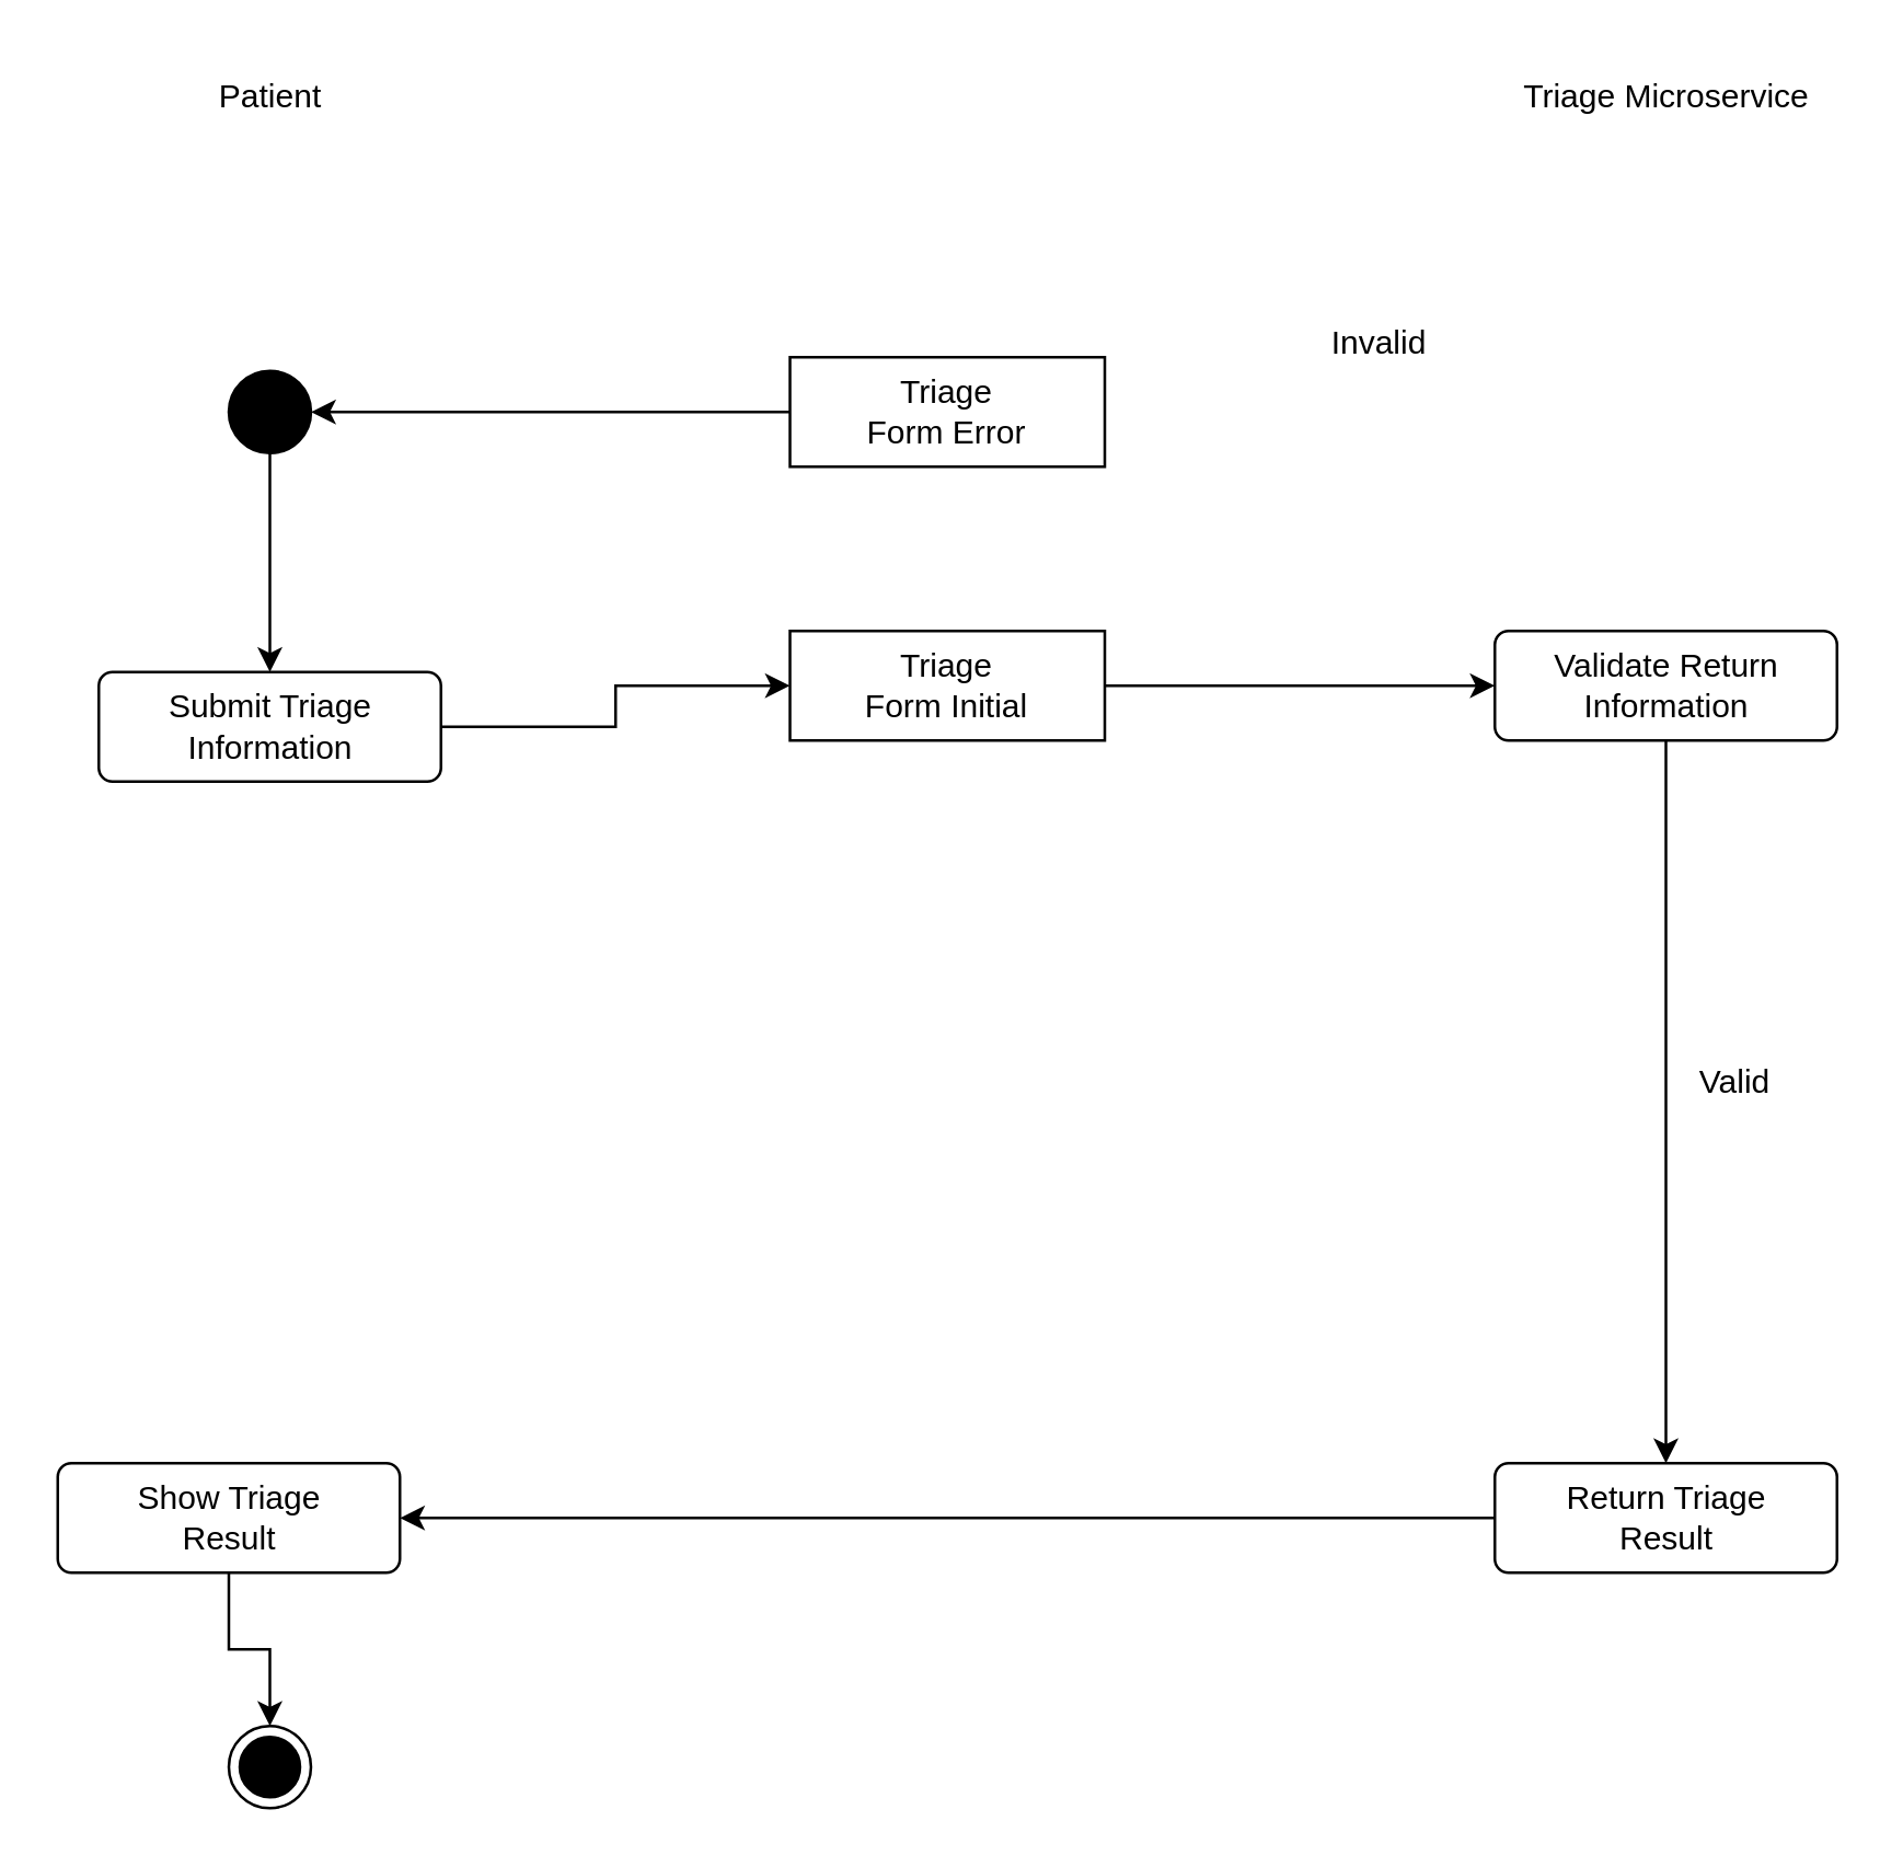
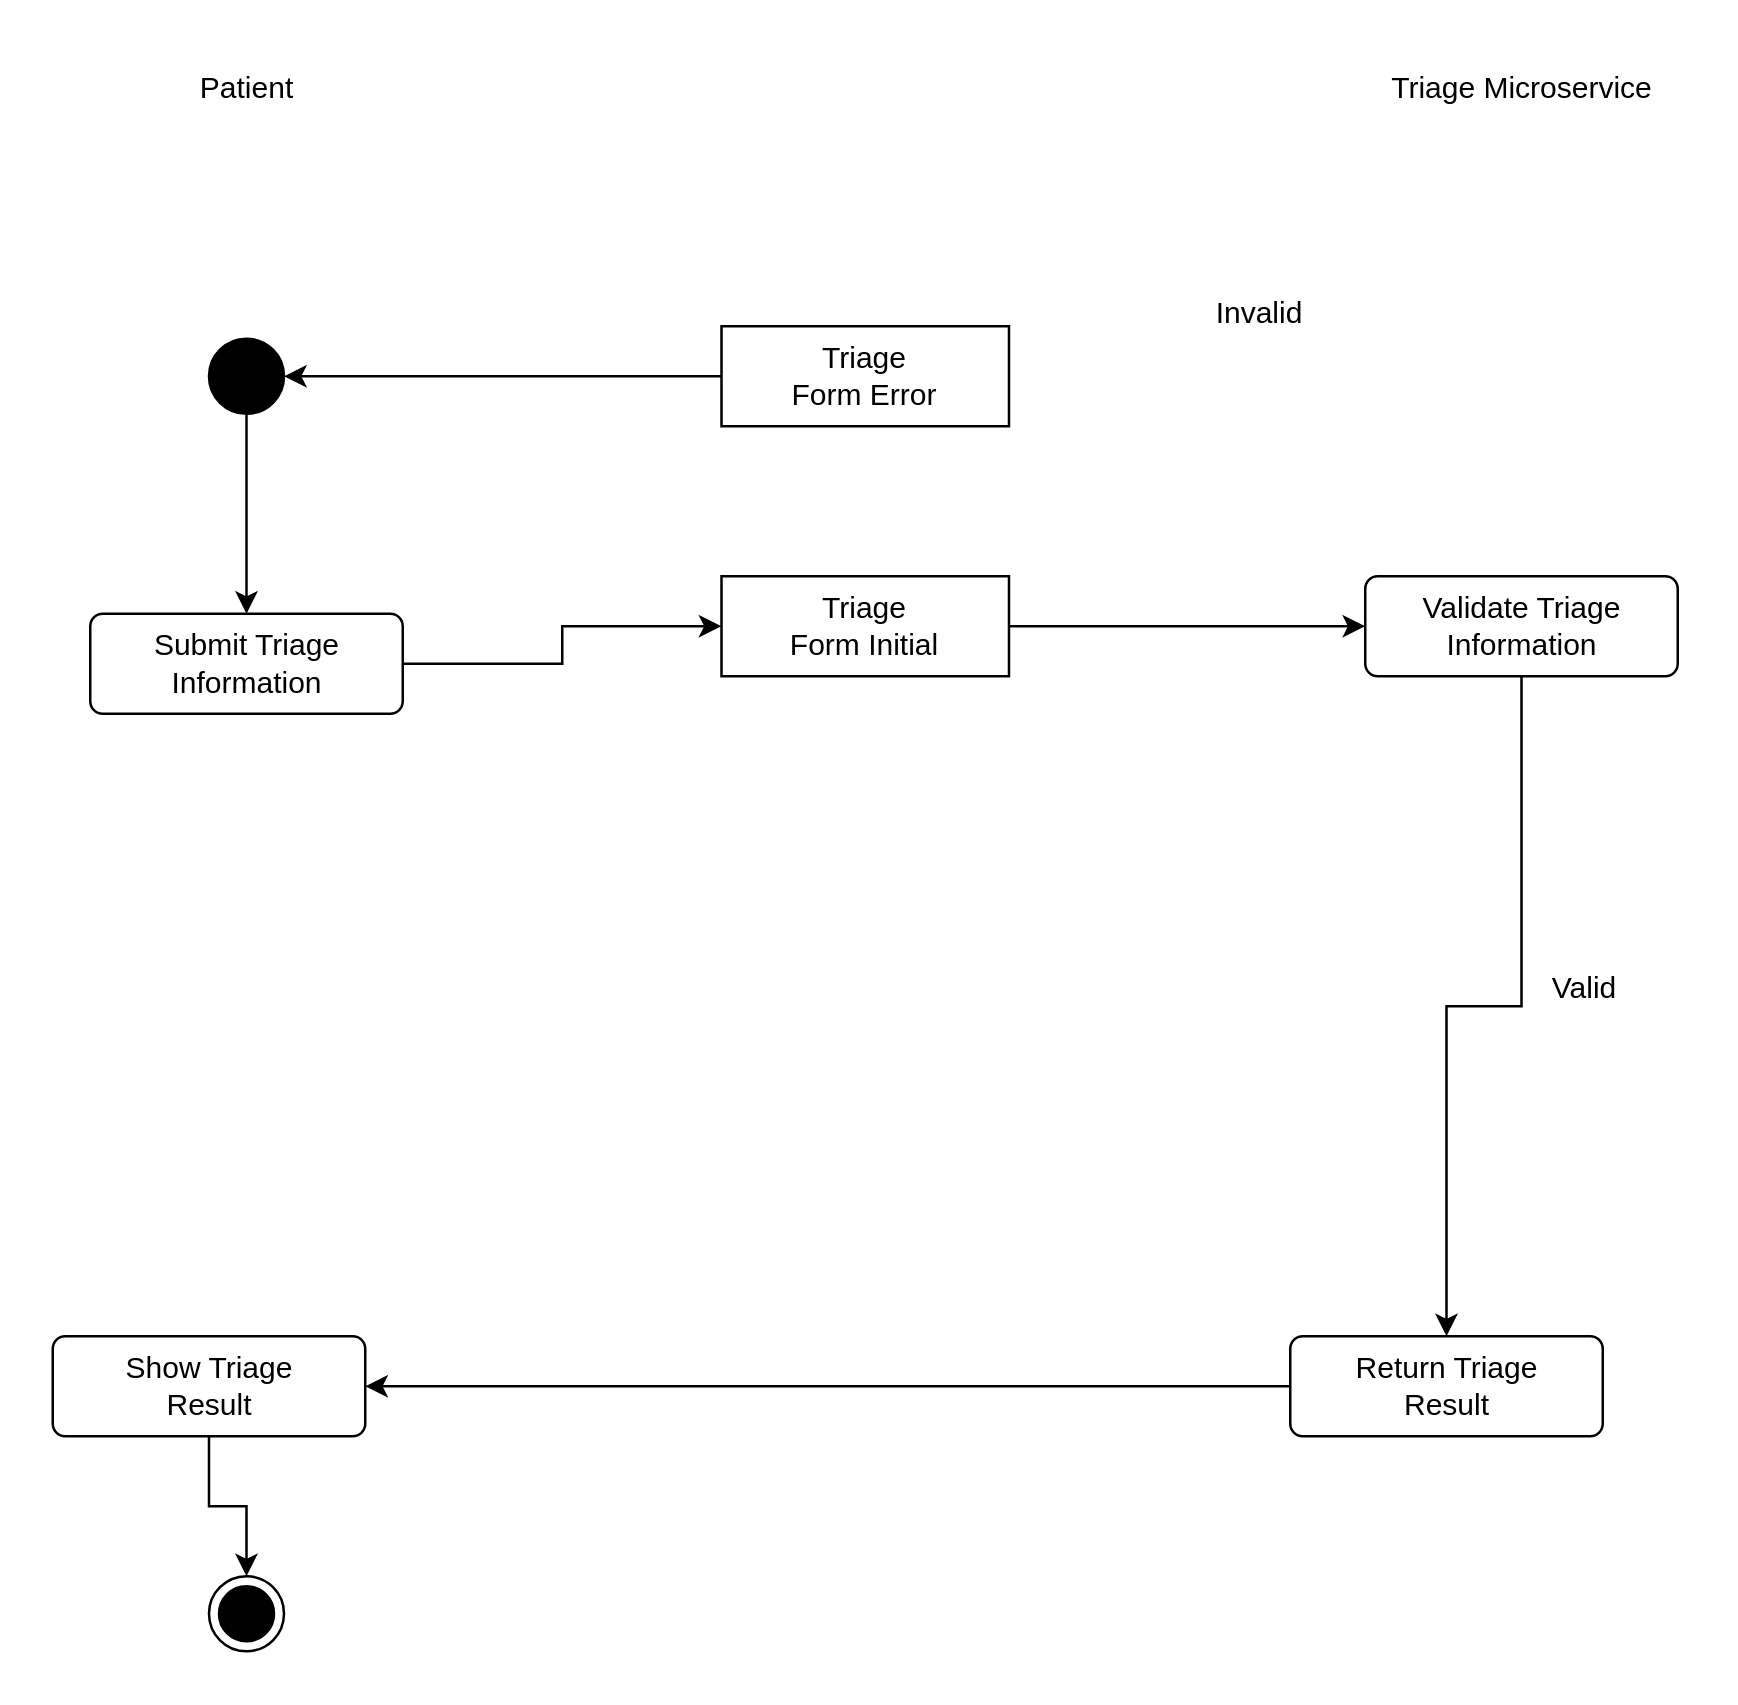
  <mxCell id="0" />
  <mxCell id="1" parent="0" />
  <mxCell id="2" value="Patient&lt;br&gt;" style="text;html=1;align=center;verticalAlign=middle;resizable=0;points=[];autosize=1;strokeColor=none;fillColor=none;" parent="1" vertex="1"><mxGeometry x="68" y="20" width="60" height="30" as="geometry" /></mxCell>
  <mxCell id="3" value="Triage Microservice" style="text;html=1;align=center;verticalAlign=middle;resizable=0;points=[];autosize=1;strokeColor=none;fillColor=none;" parent="1" vertex="1"><mxGeometry x="543" y="20" width="130" height="30" as="geometry" /></mxCell>
  <mxCell id="4" style="edgeStyle=orthogonalEdgeStyle;rounded=0;orthogonalLoop=1;jettySize=auto;html=1;entryX=0.5;entryY=0;entryDx=0;entryDy=0;" parent="1" source="5" target="7" edge="1"><mxGeometry relative="1" as="geometry" /></mxCell>
  <mxCell id="5" value="" style="ellipse;fillColor=strokeColor;html=1;" parent="1" vertex="1"><mxGeometry x="83" y="135" width="30" height="30" as="geometry" /></mxCell>
  <mxCell id="6" style="edgeStyle=orthogonalEdgeStyle;rounded=0;orthogonalLoop=1;jettySize=auto;html=1;entryX=0;entryY=0.5;entryDx=0;entryDy=0;" parent="1" source="16" target="9" edge="1"><mxGeometry relative="1" as="geometry" /></mxCell>
  <mxCell id="7" value="Submit Triage&lt;br&gt;Information" style="html=1;align=center;verticalAlign=middle;rounded=1;absoluteArcSize=1;arcSize=10;dashed=0;whiteSpace=wrap;" parent="1" vertex="1"><mxGeometry x="35.5" y="245" width="125" height="40" as="geometry" /></mxCell>
  <mxCell id="8" style="edgeStyle=orthogonalEdgeStyle;rounded=0;orthogonalLoop=1;jettySize=auto;html=1;entryX=0.5;entryY=0;entryDx=0;entryDy=0;" parent="1" source="9" target="11" edge="1"><mxGeometry relative="1" as="geometry" /></mxCell>
- <mxCell id="9" value="Validate Return&lt;br&gt;Information" style="html=1;align=center;verticalAlign=middle;rounded=1;absoluteArcSize=1;arcSize=10;dashed=0;whiteSpace=wrap;" parent="1" vertex="1"><mxGeometry x="545.5" y="230" width="125" height="40" as="geometry" /></mxCell>
+ <mxCell id="9" value="Validate Triage&lt;br&gt;Information" style="html=1;align=center;verticalAlign=middle;rounded=1;absoluteArcSize=1;arcSize=10;dashed=0;whiteSpace=wrap;" parent="1" vertex="1"><mxGeometry x="545.5" y="230" width="125" height="40" as="geometry" /></mxCell>
  <mxCell id="10" style="edgeStyle=orthogonalEdgeStyle;rounded=0;orthogonalLoop=1;jettySize=auto;html=1;entryX=1;entryY=0.5;entryDx=0;entryDy=0;" parent="1" source="11" target="14" edge="1"><mxGeometry relative="1" as="geometry" /></mxCell>
- <mxCell id="11" value="Return Triage &lt;br&gt;Result" style="html=1;align=center;verticalAlign=middle;rounded=1;absoluteArcSize=1;arcSize=10;dashed=0;whiteSpace=wrap;" parent="1" vertex="1"><mxGeometry x="545.5" y="534" width="125" height="40" as="geometry" /></mxCell>
+ <mxCell id="11" value="Return Triage &lt;br&gt;Result" style="html=1;align=center;verticalAlign=middle;rounded=1;absoluteArcSize=1;arcSize=10;dashed=0;whiteSpace=wrap;" parent="1" vertex="1"><mxGeometry x="515.5" y="534" width="125" height="40" as="geometry" /></mxCell>
  <mxCell id="12" value="Valid" style="text;html=1;align=center;verticalAlign=middle;resizable=0;points=[];autosize=1;strokeColor=none;fillColor=none;" parent="1" vertex="1"><mxGeometry x="608" y="380" width="50" height="30" as="geometry" /></mxCell>
  <mxCell id="13" style="edgeStyle=orthogonalEdgeStyle;rounded=0;orthogonalLoop=1;jettySize=auto;html=1;entryX=0.5;entryY=0;entryDx=0;entryDy=0;" parent="1" source="14" target="20" edge="1"><mxGeometry relative="1" as="geometry" /></mxCell>
  <mxCell id="14" value="Show Triage &lt;br&gt;Result" style="html=1;align=center;verticalAlign=middle;rounded=1;absoluteArcSize=1;arcSize=10;dashed=0;whiteSpace=wrap;" parent="1" vertex="1"><mxGeometry x="20.5" y="534" width="125" height="40" as="geometry" /></mxCell>
  <mxCell id="15" value="" style="edgeStyle=orthogonalEdgeStyle;rounded=0;orthogonalLoop=1;jettySize=auto;html=1;entryX=0;entryY=0.5;entryDx=0;entryDy=0;" parent="1" source="7" target="16" edge="1"><mxGeometry relative="1" as="geometry"><mxPoint x="161" y="250" as="sourcePoint" /><mxPoint x="546" y="450" as="targetPoint" /></mxGeometry></mxCell>
  <mxCell id="16" value="Triage&lt;br&gt;Form Initial" style="html=1;align=center;verticalAlign=middle;rounded=0;absoluteArcSize=1;arcSize=10;dashed=0;whiteSpace=wrap;" parent="1" vertex="1"><mxGeometry x="288" y="230" width="115" height="40" as="geometry" /></mxCell>
  <mxCell id="17" style="edgeStyle=orthogonalEdgeStyle;rounded=0;orthogonalLoop=1;jettySize=auto;html=1;entryX=1;entryY=0.5;entryDx=0;entryDy=0;" parent="1" source="18" target="5" edge="1"><mxGeometry relative="1" as="geometry" /></mxCell>
  <mxCell id="18" value="Triage&lt;br&gt;Form Error" style="html=1;align=center;verticalAlign=middle;rounded=0;absoluteArcSize=1;arcSize=10;dashed=0;whiteSpace=wrap;" parent="1" vertex="1"><mxGeometry x="288" y="130" width="115" height="40" as="geometry" /></mxCell>
  <mxCell id="19" value="Invalid" style="text;html=1;align=center;verticalAlign=middle;resizable=0;points=[];autosize=1;strokeColor=none;fillColor=none;" parent="1" vertex="1"><mxGeometry x="473" y="110" width="60" height="30" as="geometry" /></mxCell>
  <mxCell id="20" value="" style="ellipse;html=1;shape=endState;fillColor=strokeColor;" parent="1" vertex="1"><mxGeometry x="83" y="630" width="30" height="30" as="geometry" /></mxCell>
